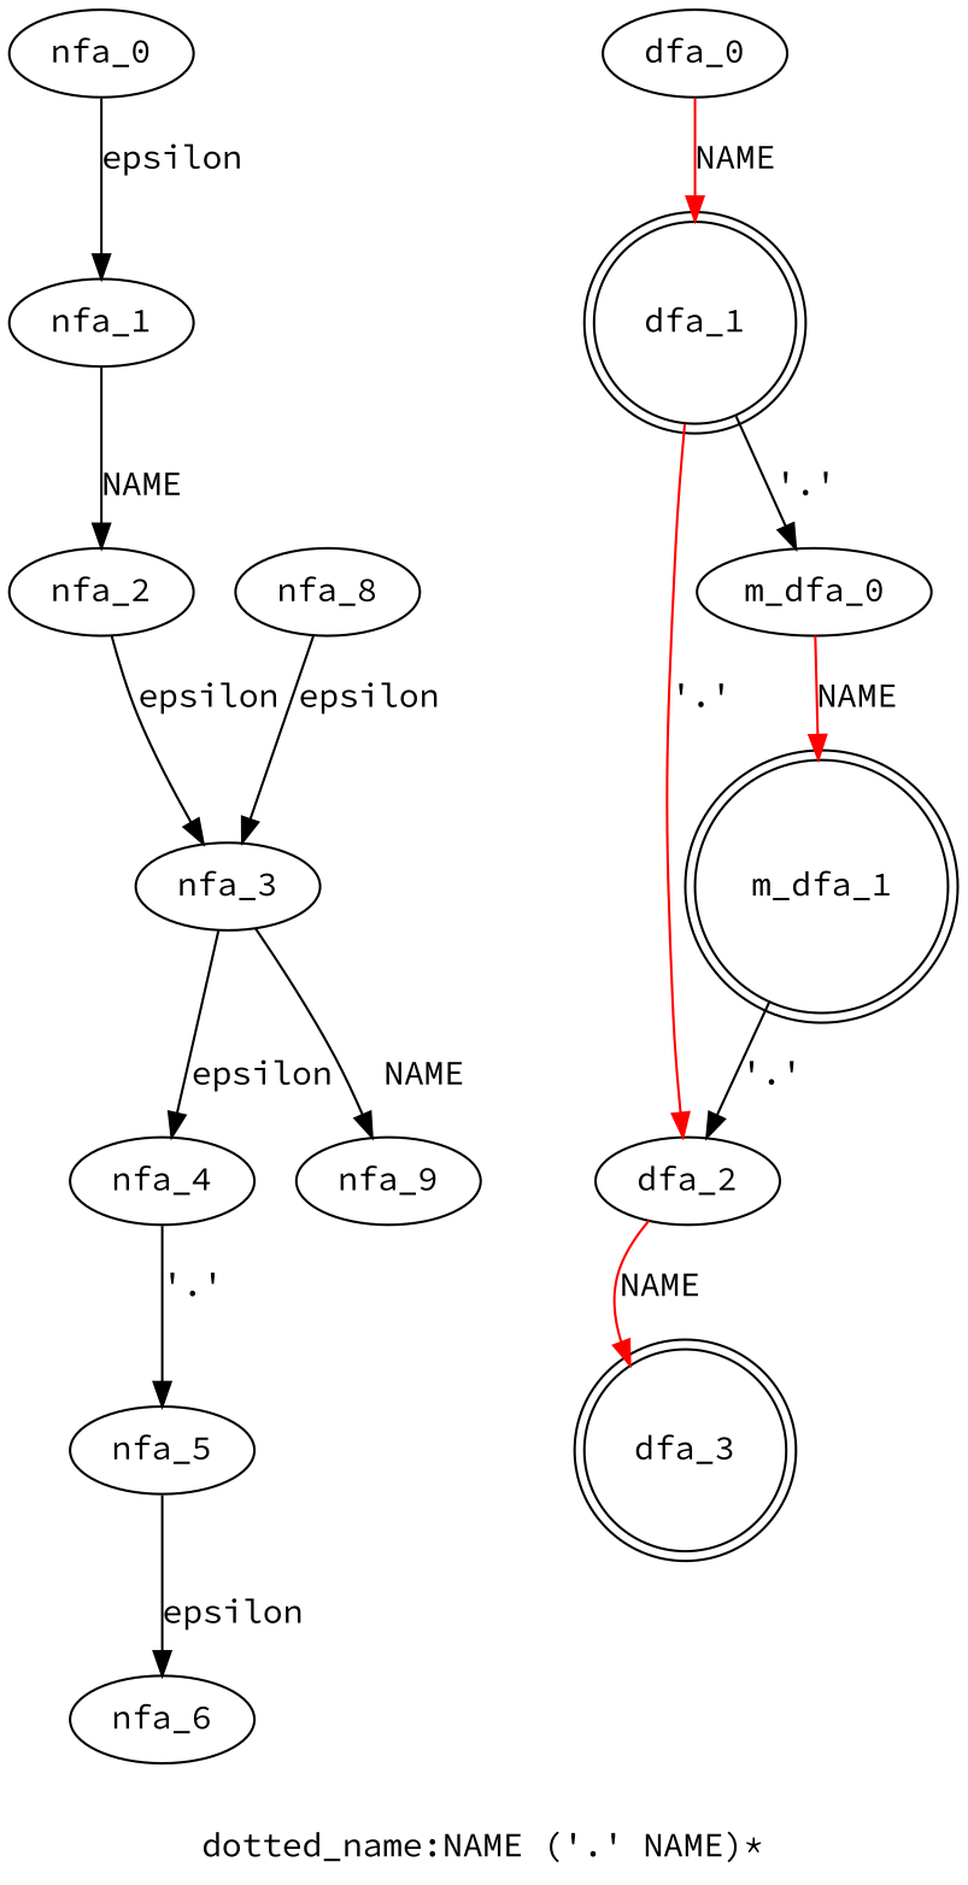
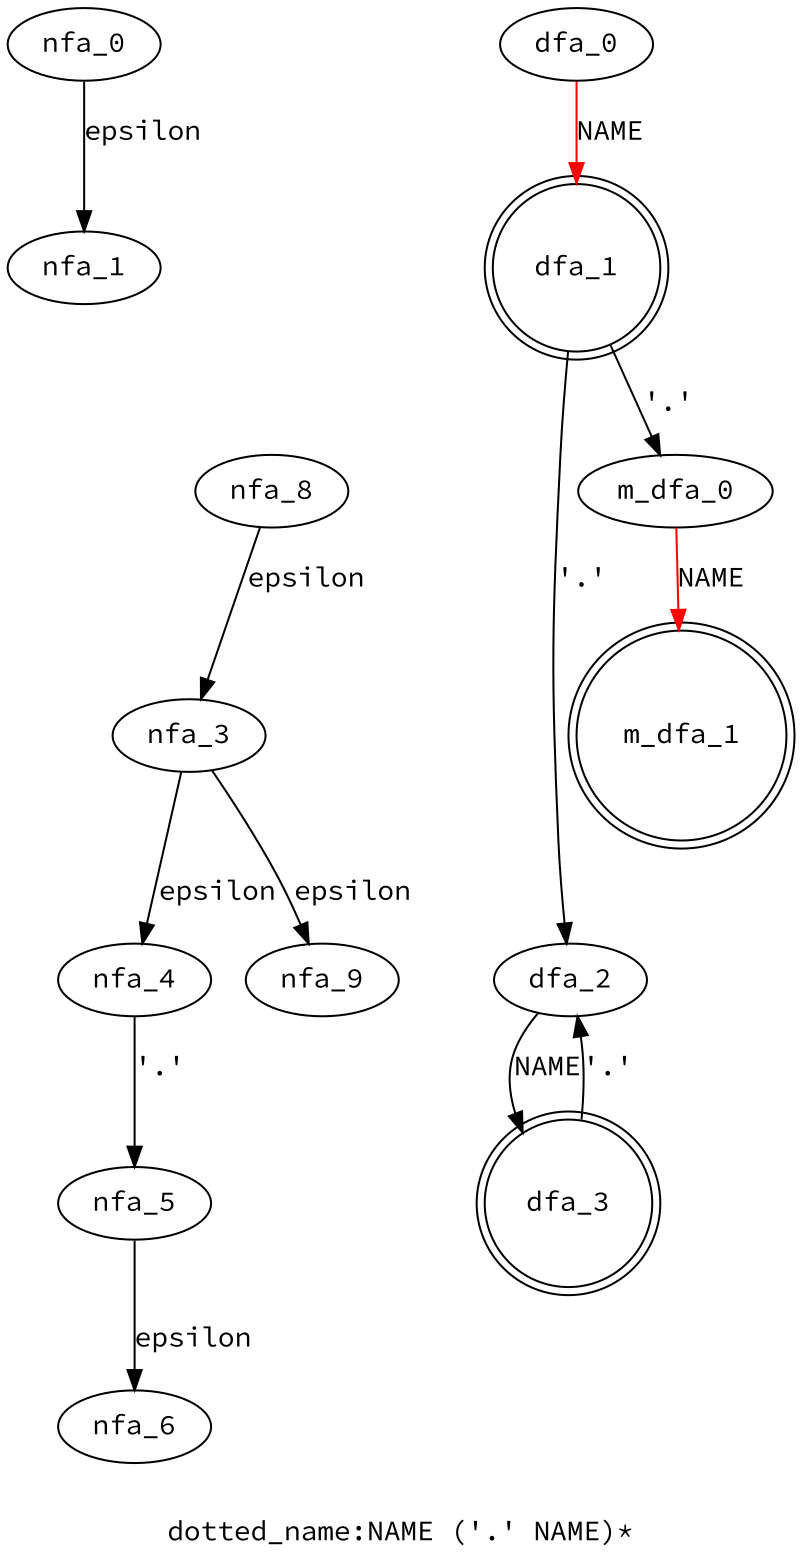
  digraph {
    fontname="Source Code Pro"
    label="dotted_name:NAME ('.' NAME)*"
    node [fontname="Source Code Pro"]
    edge [fontname="Source Code Pro"]
    nfa_0
    nfa_1
-   nfa_2
    nfa_3
    nfa_4
    nfa_9
    nfa_5
    nfa_6
    nfa_8
    dfa_1 [shape=doublecircle]
    dfa_0
    dfa_2
    dfa_3 [shape=doublecircle]
    m_dfa_1 [shape=doublecircle]
    m_dfa_0
    subgraph sub_1 {
      nfa_0
      nfa_1
-     nfa_2
      nfa_3
      nfa_4
      nfa_9
      nfa_5
      nfa_6
      nfa_8
    }
    subgraph sub_2 {
      dfa_1
      dfa_0
      dfa_2
      dfa_3
    }
    subgraph sub_3 {
      m_dfa_1
      m_dfa_0
    }
    nfa_0 -> nfa_1 [label=epsilon]
-   nfa_1 -> nfa_2 [label=NAME]
-   nfa_2 -> nfa_3 [label=epsilon]
    nfa_3 -> nfa_4 [label=epsilon]
-   nfa_3 -> nfa_9 [label=NAME]
+   nfa_3 -> nfa_9 [label=epsilon]
    nfa_4 -> nfa_5 [label="'.'"]
    nfa_5 -> nfa_6 [label=epsilon]
    nfa_8 -> nfa_3 [label=epsilon]
-   dfa_1 -> dfa_2 [label="'.'" color=red]
+   dfa_1 -> dfa_2 [label="'.'"]
    dfa_1 -> m_dfa_0 [label="'.'"]
    dfa_0 -> dfa_1 [color=red label=NAME]
-   dfa_2 -> dfa_3 [color=red label=NAME]
-   m_dfa_1 -> dfa_2 [label="'.'"]
+   dfa_2 -> dfa_3 [color=black label=NAME]
+   dfa_3 -> dfa_2 [label="'.'"]
    m_dfa_0 -> m_dfa_1 [color=red label=NAME]
  }
